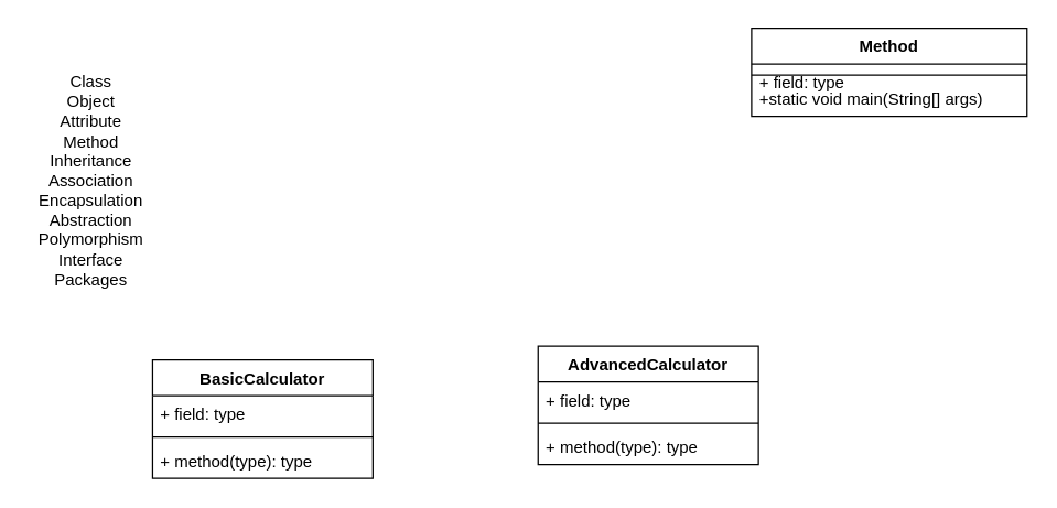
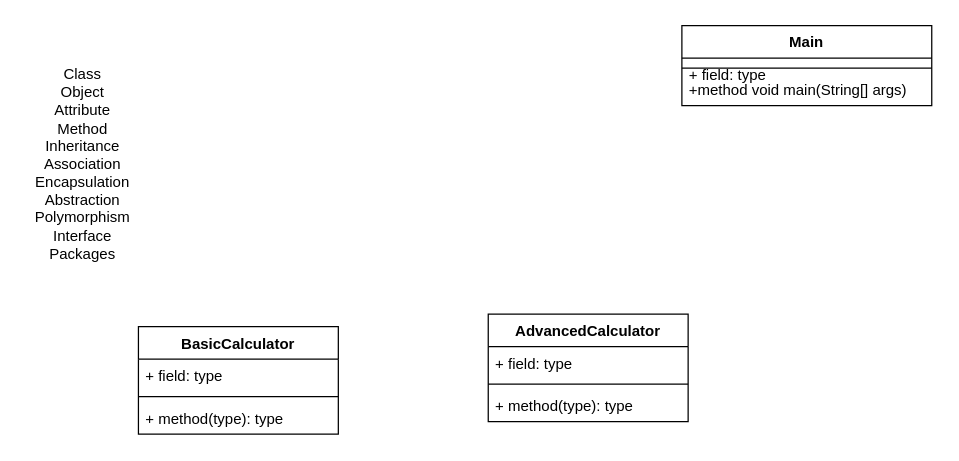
  <mxCell id="0" />
  <mxCell id="1" parent="0" />
  <mxCell id="2" value="Class&lt;br&gt;Object&lt;br&gt;Attribute&lt;br&gt;Method&lt;br&gt;Inheritance&lt;br&gt;Association&lt;br&gt;Encapsulation&lt;br&gt;Abstraction&lt;br&gt;Polymorphism&lt;br&gt;Interface&lt;br&gt;Packages&lt;br&gt;" style="text;html=1;align=center;verticalAlign=middle;resizable=0;points=[];autosize=1;" vertex="1" parent="1"><mxGeometry x="20" y="51" width="90" height="160" as="geometry" /></mxCell>
  <mxCell id="3" value="BasicCalculator&#10;" style="swimlane;fontStyle=1;align=center;verticalAlign=top;childLayout=stackLayout;horizontal=1;startSize=26;horizontalStack=0;resizeParent=1;resizeParentMax=0;resizeLast=0;collapsible=1;marginBottom=0;comic=0;" vertex="1" parent="1"><mxGeometry x="110" y="261" width="160" height="86" as="geometry" /></mxCell>
  <mxCell id="4" value="+ field: type" style="text;strokeColor=none;fillColor=none;align=left;verticalAlign=top;spacingLeft=4;spacingRight=4;overflow=hidden;rotatable=0;points=[[0,0.5],[1,0.5]];portConstraint=eastwest;" vertex="1" parent="3"><mxGeometry y="26" width="160" height="26" as="geometry" /></mxCell>
  <mxCell id="5" value="" style="line;strokeWidth=1;fillColor=none;align=left;verticalAlign=middle;spacingTop=-1;spacingLeft=3;spacingRight=3;rotatable=0;labelPosition=right;points=[];portConstraint=eastwest;" vertex="1" parent="3"><mxGeometry y="52" width="160" height="8" as="geometry" /></mxCell>
  <mxCell id="6" value="+ method(type): type" style="text;strokeColor=none;fillColor=none;align=left;verticalAlign=top;spacingLeft=4;spacingRight=4;overflow=hidden;rotatable=0;points=[[0,0.5],[1,0.5]];portConstraint=eastwest;" vertex="1" parent="3"><mxGeometry y="60" width="160" height="26" as="geometry" /></mxCell>
  <mxCell id="7" value="AdvancedCalculator&#10;" style="swimlane;fontStyle=1;align=center;verticalAlign=top;childLayout=stackLayout;horizontal=1;startSize=26;horizontalStack=0;resizeParent=1;resizeParentMax=0;resizeLast=0;collapsible=1;marginBottom=0;comic=0;" vertex="1" parent="1"><mxGeometry x="390" y="251" width="160" height="86" as="geometry" /></mxCell>
  <mxCell id="8" value="+ field: type" style="text;strokeColor=none;fillColor=none;align=left;verticalAlign=top;spacingLeft=4;spacingRight=4;overflow=hidden;rotatable=0;points=[[0,0.5],[1,0.5]];portConstraint=eastwest;" vertex="1" parent="7"><mxGeometry y="26" width="160" height="26" as="geometry" /></mxCell>
  <mxCell id="9" value="" style="line;strokeWidth=1;fillColor=none;align=left;verticalAlign=middle;spacingTop=-1;spacingLeft=3;spacingRight=3;rotatable=0;labelPosition=right;points=[];portConstraint=eastwest;" vertex="1" parent="7"><mxGeometry y="52" width="160" height="8" as="geometry" /></mxCell>
  <mxCell id="10" value="+ method(type): type" style="text;strokeColor=none;fillColor=none;align=left;verticalAlign=top;spacingLeft=4;spacingRight=4;overflow=hidden;rotatable=0;points=[[0,0.5],[1,0.5]];portConstraint=eastwest;" vertex="1" parent="7"><mxGeometry y="60" width="160" height="26" as="geometry" /></mxCell>
- <mxCell id="11" value="Method" style="swimlane;fontStyle=1;align=center;verticalAlign=top;childLayout=stackLayout;horizontal=1;startSize=26;horizontalStack=0;resizeParent=1;resizeParentMax=0;resizeLast=0;collapsible=1;marginBottom=0;comic=0;" vertex="1" parent="1"><mxGeometry x="545" y="20" width="200" height="64" as="geometry" /></mxCell>
+ <mxCell id="11" value="Main" style="swimlane;fontStyle=1;align=center;verticalAlign=top;childLayout=stackLayout;horizontal=1;startSize=26;horizontalStack=0;resizeParent=1;resizeParentMax=0;resizeLast=0;collapsible=1;marginBottom=0;comic=0;" vertex="1" parent="1"><mxGeometry x="545" y="20" width="200" height="64" as="geometry" /></mxCell>
  <mxCell id="12" value="+ field: type" style="text;strokeColor=none;fillColor=none;align=left;verticalAlign=top;spacingLeft=4;spacingRight=4;overflow=hidden;rotatable=0;points=[[0,0.5],[1,0.5]];portConstraint=eastwest;" vertex="1" parent="11"><mxGeometry y="26" width="200" height="4" as="geometry" /></mxCell>
  <mxCell id="13" value="" style="line;strokeWidth=1;fillColor=none;align=left;verticalAlign=middle;spacingTop=-1;spacingLeft=3;spacingRight=3;rotatable=0;labelPosition=right;points=[];portConstraint=eastwest;" vertex="1" parent="11"><mxGeometry y="30" width="200" height="8" as="geometry" /></mxCell>
- <mxCell id="14" value="+static void main(String[] args)" style="text;strokeColor=none;fillColor=none;align=left;verticalAlign=top;spacingLeft=4;spacingRight=4;overflow=hidden;rotatable=0;points=[[0,0.5],[1,0.5]];portConstraint=eastwest;" vertex="1" parent="11"><mxGeometry y="38" width="200" height="26" as="geometry" /></mxCell>
+ <mxCell id="14" value="+method void main(String[] args)" style="text;strokeColor=none;fillColor=none;align=left;verticalAlign=top;spacingLeft=4;spacingRight=4;overflow=hidden;rotatable=0;points=[[0,0.5],[1,0.5]];portConstraint=eastwest;" vertex="1" parent="11"><mxGeometry y="38" width="200" height="26" as="geometry" /></mxCell>
